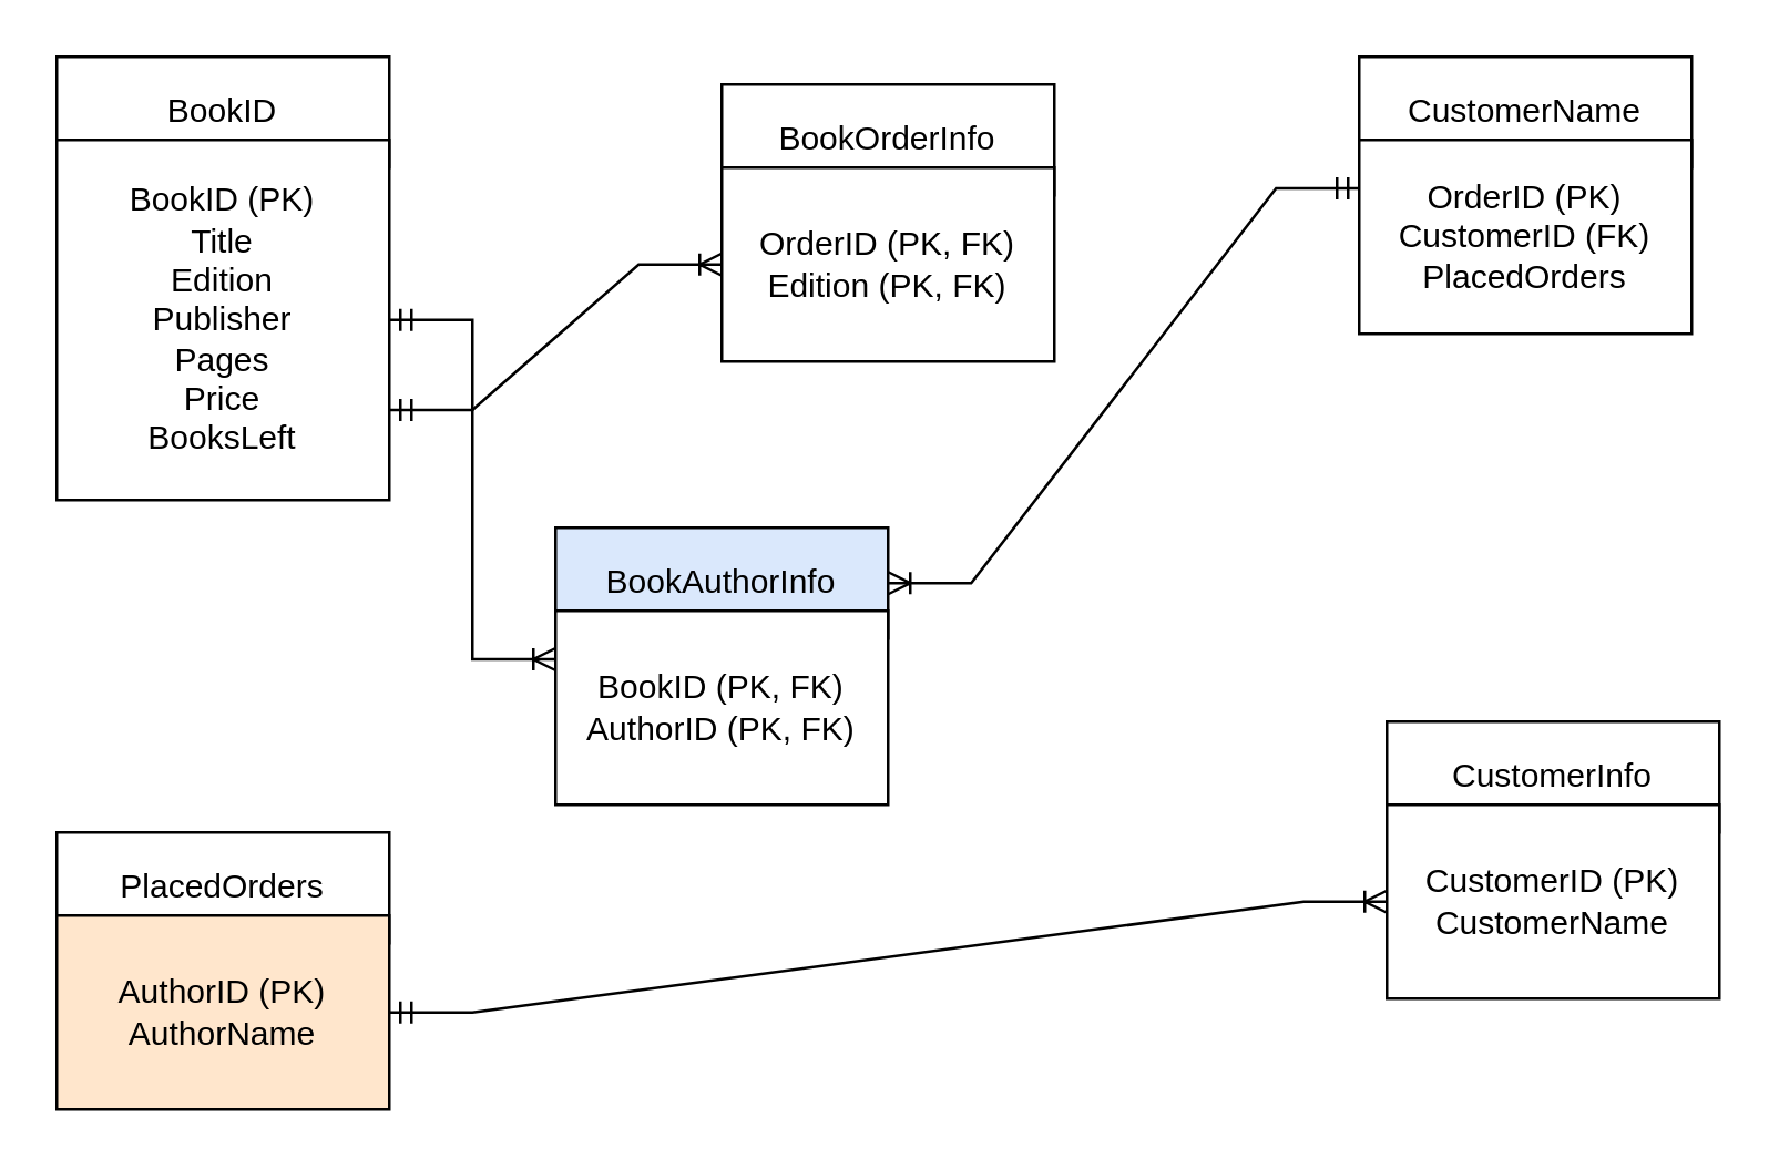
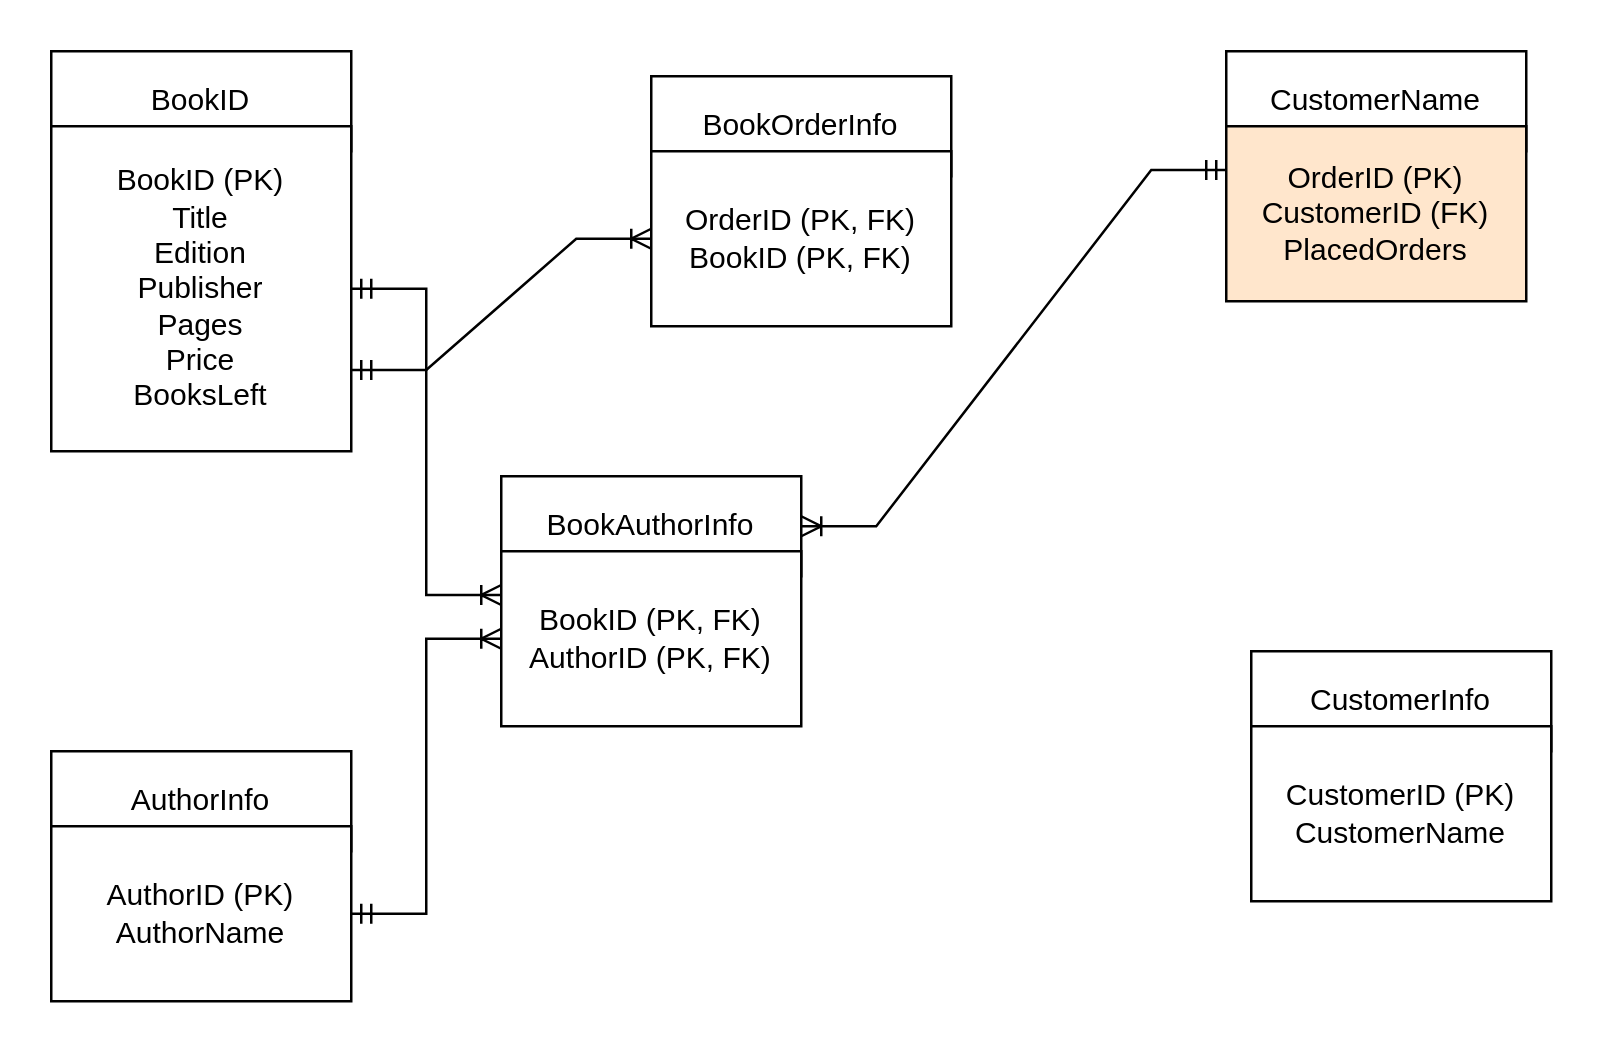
  <mxCell id="0" />
  <mxCell id="1" parent="0" />
  <mxCell id="2" value="BookID" style="rounded=0;whiteSpace=wrap;html=1;" parent="1" vertex="1"><mxGeometry x="20" y="20" width="120" height="40" as="geometry" /></mxCell>
  <mxCell id="3" value="BookID (PK)&lt;br&gt;Title&lt;br&gt;Edition&lt;br&gt;Publisher&lt;br&gt;Pages&lt;br&gt;Price&lt;br&gt;BooksLeft" style="rounded=0;whiteSpace=wrap;html=1;" parent="1" vertex="1"><mxGeometry x="20" y="50" width="120" height="130" as="geometry" /></mxCell>
  <mxCell id="4" value="CustomerName" style="rounded=0;whiteSpace=wrap;html=1;" parent="1" vertex="1"><mxGeometry x="490" y="20" width="120" height="40" as="geometry" /></mxCell>
- <mxCell id="5" value="OrderID (PK)&lt;br&gt;CustomerID (FK)&lt;br&gt;PlacedOrders" style="rounded=0;whiteSpace=wrap;html=1;" parent="1" vertex="1"><mxGeometry x="490" y="50" width="120" height="70" as="geometry" /></mxCell>
- <mxCell id="6" value="PlacedOrders" style="rounded=0;whiteSpace=wrap;html=1;" parent="1" vertex="1"><mxGeometry x="20" y="300" width="120" height="40" as="geometry" /></mxCell>
- <mxCell id="7" value="AuthorID (PK)&lt;br&gt;AuthorName" style="rounded=0;whiteSpace=wrap;html=1;fillColor=#ffe6cc;" parent="1" vertex="1"><mxGeometry x="20" y="330" width="120" height="70" as="geometry" /></mxCell>
+ <mxCell id="5" value="OrderID (PK)&lt;br&gt;CustomerID (FK)&lt;br&gt;PlacedOrders" style="rounded=0;whiteSpace=wrap;html=1;fillColor=#ffe6cc;" parent="1" vertex="1"><mxGeometry x="490" y="50" width="120" height="70" as="geometry" /></mxCell>
+ <mxCell id="6" value="AuthorInfo" style="rounded=0;whiteSpace=wrap;html=1;" parent="1" vertex="1"><mxGeometry x="20" y="300" width="120" height="40" as="geometry" /></mxCell>
+ <mxCell id="7" value="AuthorID (PK)&lt;br&gt;AuthorName" style="rounded=0;whiteSpace=wrap;html=1;" parent="1" vertex="1"><mxGeometry x="20" y="330" width="120" height="70" as="geometry" /></mxCell>
  <mxCell id="8" value="CustomerInfo" style="rounded=0;whiteSpace=wrap;html=1;" parent="1" vertex="1"><mxGeometry x="500" y="260" width="120" height="40" as="geometry" /></mxCell>
  <mxCell id="9" value="CustomerID (PK)&lt;br&gt;CustomerName" style="rounded=0;whiteSpace=wrap;html=1;" parent="1" vertex="1"><mxGeometry x="500" y="290" width="120" height="70" as="geometry" /></mxCell>
  <mxCell id="10" value="BookOrderInfo" style="rounded=0;whiteSpace=wrap;html=1;" parent="1" vertex="1"><mxGeometry x="260" y="30" width="120" height="40" as="geometry" /></mxCell>
- <mxCell id="11" value="OrderID (PK, FK)&lt;br&gt;Edition (PK, FK)" style="rounded=0;whiteSpace=wrap;html=1;" parent="1" vertex="1"><mxGeometry x="260" y="60" width="120" height="70" as="geometry" /></mxCell>
+ <mxCell id="11" value="OrderID (PK, FK)&lt;br&gt;BookID (PK, FK)" style="rounded=0;whiteSpace=wrap;html=1;" parent="1" vertex="1"><mxGeometry x="260" y="60" width="120" height="70" as="geometry" /></mxCell>
  <mxCell id="12" value="" style="edgeStyle=entityRelationEdgeStyle;fontSize=12;html=1;endArrow=ERoneToMany;startArrow=ERmandOne;rounded=0;entryX=0;entryY=0.5;entryDx=0;entryDy=0;exitX=1;exitY=0.75;exitDx=0;exitDy=0;" parent="1" source="3" target="11" edge="1"><mxGeometry width="100" height="100" relative="1" as="geometry"><mxPoint x="370" y="400" as="sourcePoint" /><mxPoint x="470" y="300" as="targetPoint" /></mxGeometry></mxCell>
  <mxCell id="13" value="" style="edgeStyle=entityRelationEdgeStyle;fontSize=12;html=1;endArrow=ERoneToMany;startArrow=ERmandOne;rounded=0;exitX=0;exitY=0.25;exitDx=0;exitDy=0;" parent="1" source="5" target="14" edge="1"><mxGeometry width="100" height="100" relative="1" as="geometry"><mxPoint x="370" y="400" as="sourcePoint" /><mxPoint x="470" y="300" as="targetPoint" /></mxGeometry></mxCell>
- <mxCell id="14" value="BookAuthorInfo" style="rounded=0;whiteSpace=wrap;html=1;fillColor=#dae8fc;" parent="1" vertex="1"><mxGeometry x="200" y="190" width="120" height="40" as="geometry" /></mxCell>
+ <mxCell id="14" value="BookAuthorInfo" style="rounded=0;whiteSpace=wrap;html=1;" parent="1" vertex="1"><mxGeometry x="200" y="190" width="120" height="40" as="geometry" /></mxCell>
  <mxCell id="15" value="BookID (PK, FK)&lt;br&gt;AuthorID (PK, FK)" style="rounded=0;whiteSpace=wrap;html=1;" parent="1" vertex="1"><mxGeometry x="200" y="220" width="120" height="70" as="geometry" /></mxCell>
- <mxCell id="16" value="" style="edgeStyle=entityRelationEdgeStyle;fontSize=12;html=1;endArrow=ERoneToMany;startArrow=ERmandOne;rounded=0;exitX=1;exitY=0.5;exitDx=0;exitDy=0;" parent="1" source="7" target="9" edge="1"><mxGeometry width="100" height="100" relative="1" as="geometry"><mxPoint x="120" y="322.5" as="sourcePoint" /><mxPoint x="240" y="270" as="targetPoint" /></mxGeometry></mxCell>
+ <mxCell id="16" value="" style="edgeStyle=entityRelationEdgeStyle;fontSize=12;html=1;endArrow=ERoneToMany;startArrow=ERmandOne;rounded=0;entryX=0;entryY=0.5;entryDx=0;entryDy=0;exitX=1;exitY=0.5;exitDx=0;exitDy=0;" parent="1" source="7" target="15" edge="1"><mxGeometry width="100" height="100" relative="1" as="geometry"><mxPoint x="120" y="322.5" as="sourcePoint" /><mxPoint x="240" y="270" as="targetPoint" /></mxGeometry></mxCell>
  <mxCell id="17" value="" style="edgeStyle=entityRelationEdgeStyle;fontSize=12;html=1;endArrow=ERoneToMany;startArrow=ERmandOne;rounded=0;entryX=0;entryY=0.25;entryDx=0;entryDy=0;exitX=1;exitY=0.5;exitDx=0;exitDy=0;" parent="1" source="3" target="15" edge="1"><mxGeometry width="100" height="100" relative="1" as="geometry"><mxPoint x="60" y="230" as="sourcePoint" /><mxPoint x="-50" y="257.5" as="targetPoint" /></mxGeometry></mxCell>
